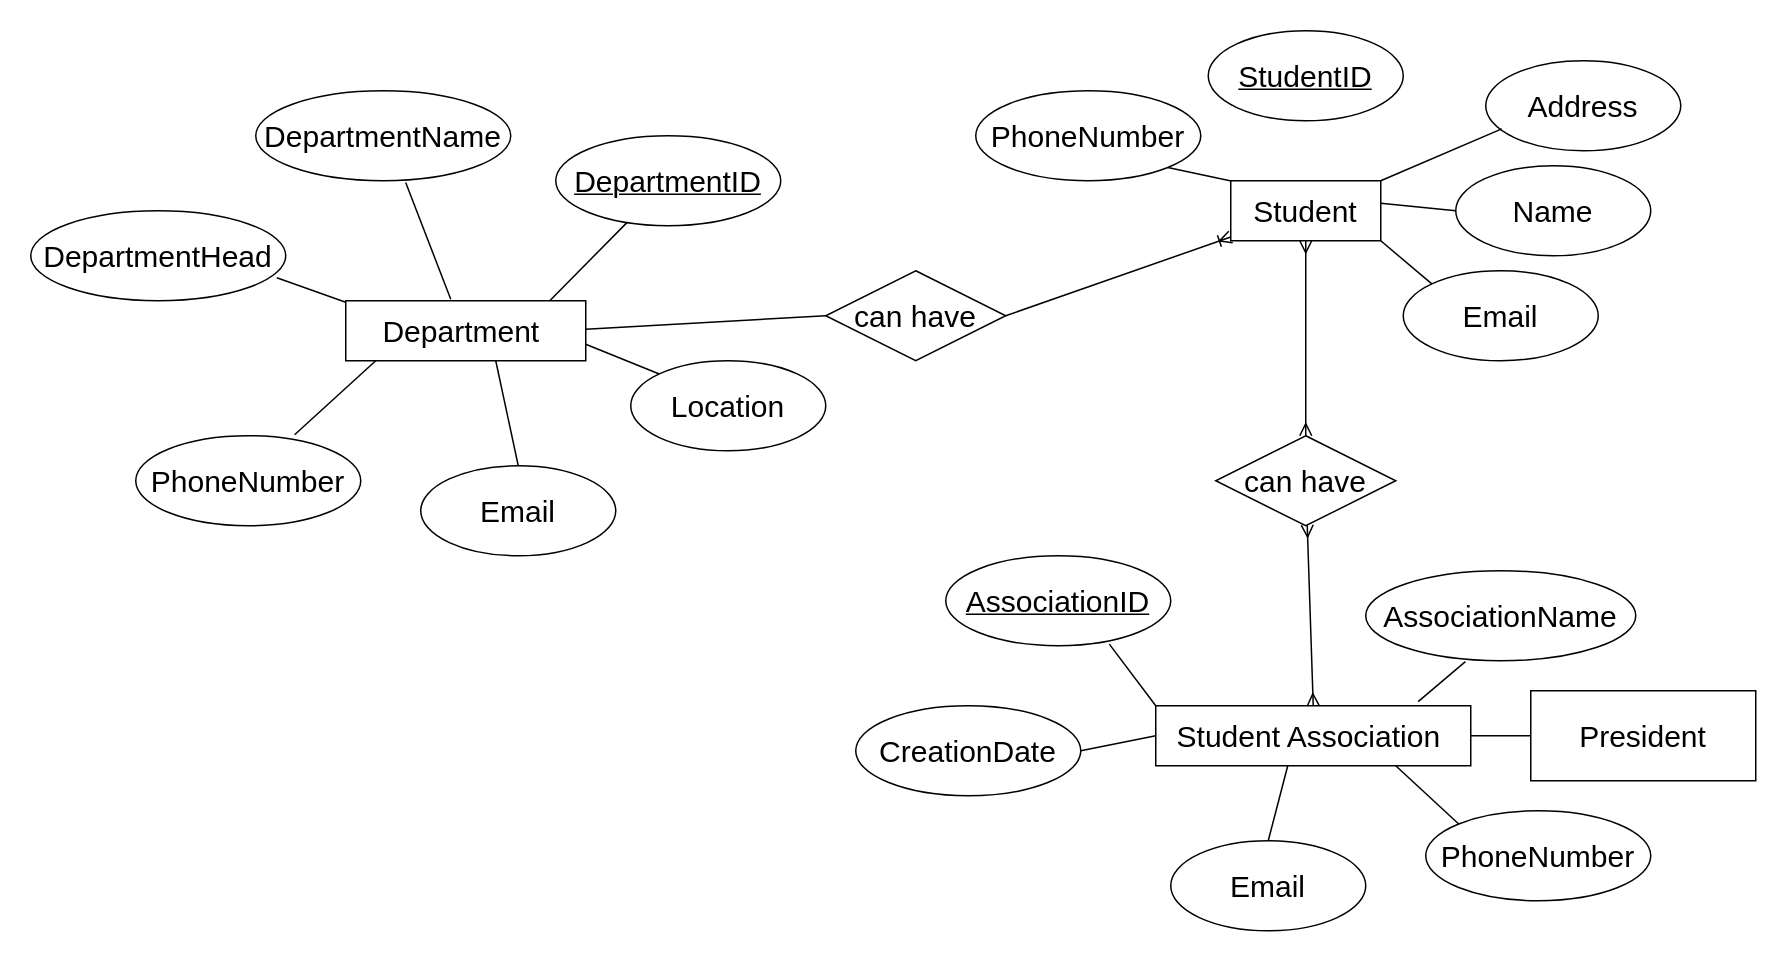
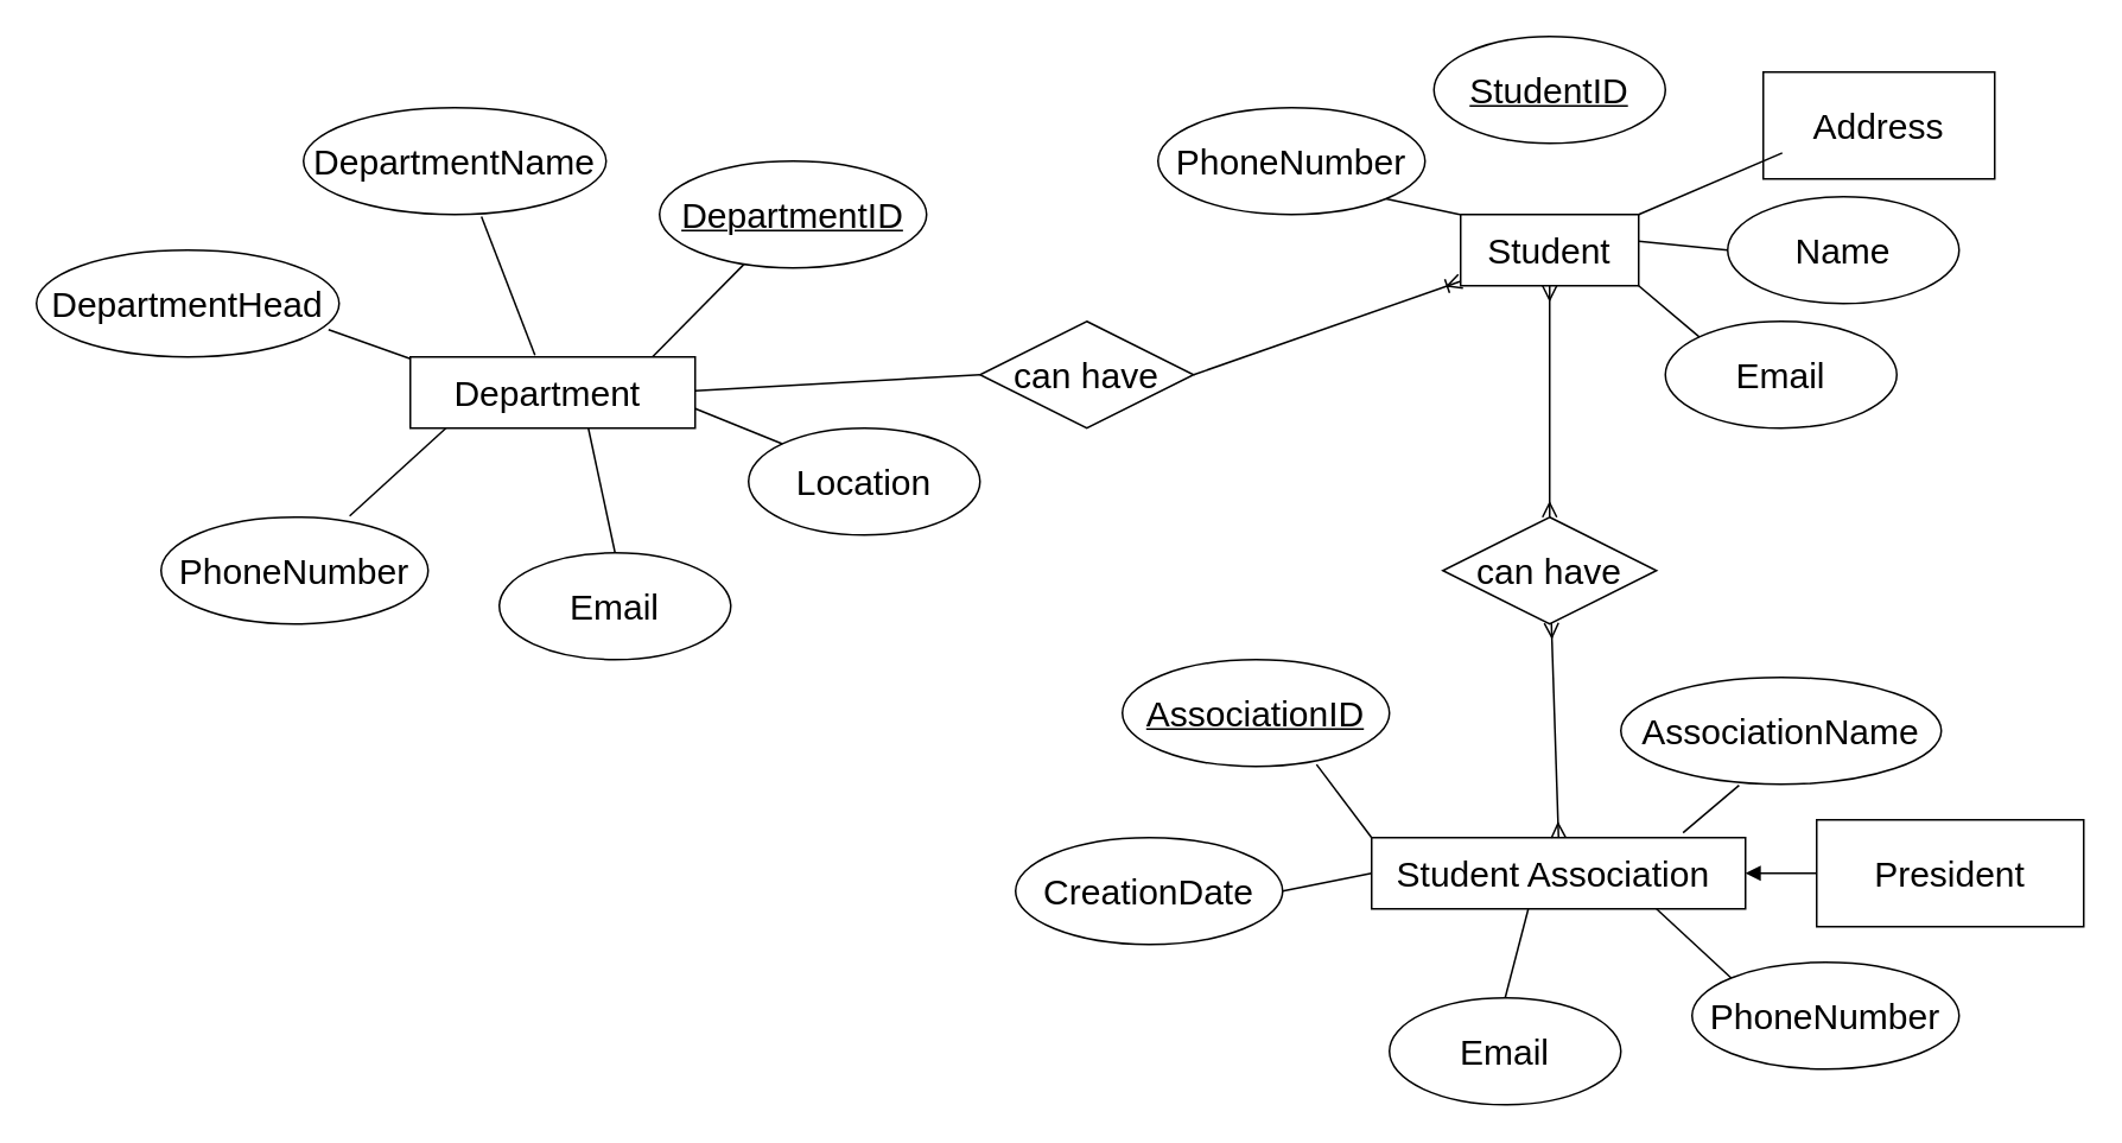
  <mxCell id="0" />
  <mxCell id="1" parent="0" />
  <mxCell id="2" value="&lt;font style=&quot;font-size: 20px;&quot;&gt;Student&lt;/font&gt;" style="whiteSpace=wrap;html=1;align=center;" parent="1" vertex="1"><mxGeometry x="820" y="120" width="100" height="40" as="geometry" /></mxCell>
  <mxCell id="3" value="&lt;font style=&quot;font-size: 20px;&quot;&gt;Name&lt;/font&gt;" style="ellipse;whiteSpace=wrap;html=1;align=center;" parent="1" vertex="1"><mxGeometry x="970" y="110" width="130" height="60" as="geometry" /></mxCell>
  <mxCell id="4" value="&lt;font style=&quot;font-size: 20px;&quot;&gt;StudentID&lt;/font&gt;" style="ellipse;whiteSpace=wrap;html=1;align=center;fontStyle=4;" parent="1" vertex="1"><mxGeometry x="805" y="20" width="130" height="60" as="geometry" /></mxCell>
  <mxCell id="5" value="&lt;font style=&quot;font-size: 20px;&quot;&gt;PhoneNumber&lt;/font&gt;" style="ellipse;whiteSpace=wrap;html=1;align=center;" parent="1" vertex="1"><mxGeometry x="650" y="60" width="150" height="60" as="geometry" /></mxCell>
- <mxCell id="6" value="&lt;font style=&quot;font-size: 20px;&quot;&gt;Address&lt;/font&gt;" style="ellipse;whiteSpace=wrap;html=1;align=center;" parent="1" vertex="1"><mxGeometry x="990" y="40" width="130" height="60" as="geometry" /></mxCell>
+ <mxCell id="6" value="&lt;font style=&quot;font-size: 20px;&quot;&gt;Address&lt;/font&gt;" style="whiteSpace=wrap;html=1;align=center;rounded=0;" parent="1" vertex="1"><mxGeometry x="990" y="40" width="130" height="60" as="geometry" /></mxCell>
  <mxCell id="7" value="&lt;font style=&quot;font-size: 20px;&quot;&gt;Email&lt;/font&gt;" style="ellipse;whiteSpace=wrap;html=1;align=center;" parent="1" vertex="1"><mxGeometry x="935" y="180" width="130" height="60" as="geometry" /></mxCell>
  <mxCell id="8" value="&lt;font style=&quot;font-size: 20px;&quot;&gt;AssociationID&lt;/font&gt;" style="ellipse;whiteSpace=wrap;html=1;align=center;fontStyle=4;" parent="1" vertex="1"><mxGeometry x="630" y="370" width="150" height="60" as="geometry" /></mxCell>
  <mxCell id="9" value="&lt;font style=&quot;font-size: 20px;&quot;&gt;DepartmentID&lt;/font&gt;" style="ellipse;whiteSpace=wrap;html=1;align=center;fontStyle=4;" parent="1" vertex="1"><mxGeometry x="370" y="90" width="150" height="60" as="geometry" /></mxCell>
  <mxCell id="10" value="" style="endArrow=none;html=1;rounded=0;entryX=0.082;entryY=0.757;entryDx=0;entryDy=0;entryPerimeter=0;" parent="1" target="6" edge="1"><mxGeometry width="50" height="50" relative="1" as="geometry"><mxPoint x="920" y="120" as="sourcePoint" /><mxPoint x="970" y="70" as="targetPoint" /></mxGeometry></mxCell>
  <mxCell id="11" value="" style="endArrow=none;html=1;rounded=0;entryX=0;entryY=0.5;entryDx=0;entryDy=0;" parent="1" target="3" edge="1"><mxGeometry width="50" height="50" relative="1" as="geometry"><mxPoint x="920" y="135" as="sourcePoint" /><mxPoint x="1001" y="100" as="targetPoint" /></mxGeometry></mxCell>
  <mxCell id="12" value="" style="endArrow=none;html=1;rounded=0;entryX=0;entryY=0;entryDx=0;entryDy=0;" parent="1" target="7" edge="1"><mxGeometry width="50" height="50" relative="1" as="geometry"><mxPoint x="920" y="160" as="sourcePoint" /><mxPoint x="1001" y="125" as="targetPoint" /></mxGeometry></mxCell>
  <mxCell id="13" value="" style="endArrow=none;html=1;rounded=0;entryX=1;entryY=1;entryDx=0;entryDy=0;" parent="1" target="5" edge="1"><mxGeometry width="50" height="50" relative="1" as="geometry"><mxPoint x="819.5" y="120" as="sourcePoint" /><mxPoint x="900.5" y="85" as="targetPoint" /></mxGeometry></mxCell>
  <mxCell id="14" value="&lt;font style=&quot;font-size: 20px;&quot;&gt;Student Association&amp;nbsp;&lt;/font&gt;" style="whiteSpace=wrap;html=1;align=center;" parent="1" vertex="1"><mxGeometry x="770" y="470" width="210" height="40" as="geometry" /></mxCell>
  <mxCell id="15" value="&lt;font style=&quot;font-size: 20px;&quot;&gt;PhoneNumber&lt;/font&gt;" style="ellipse;whiteSpace=wrap;html=1;align=center;" parent="1" vertex="1"><mxGeometry x="950" y="540" width="150" height="60" as="geometry" /></mxCell>
  <mxCell id="16" value="&lt;font style=&quot;font-size: 20px;&quot;&gt;Email&lt;/font&gt;" style="ellipse;whiteSpace=wrap;html=1;align=center;" parent="1" vertex="1"><mxGeometry x="780" y="560" width="130" height="60" as="geometry" /></mxCell>
  <mxCell id="17" value="" style="fontSize=12;html=1;endArrow=ERmany;startArrow=ERmany;rounded=0;exitX=0.5;exitY=0;exitDx=0;exitDy=0;" parent="1" source="19" edge="1"><mxGeometry width="100" height="100" relative="1" as="geometry"><mxPoint x="770" y="260" as="sourcePoint" /><mxPoint x="870" y="160" as="targetPoint" /></mxGeometry></mxCell>
  <mxCell id="18" value="" style="fontSize=12;html=1;endArrow=ERmany;startArrow=ERmany;rounded=0;exitX=0.5;exitY=0;exitDx=0;exitDy=0;" parent="1" source="14" target="19" edge="1"><mxGeometry width="100" height="100" relative="1" as="geometry"><mxPoint x="875" y="470" as="sourcePoint" /><mxPoint x="870" y="160" as="targetPoint" /></mxGeometry></mxCell>
  <mxCell id="19" value="&lt;font style=&quot;font-size: 20px;&quot;&gt;can have&lt;/font&gt;" style="shape=rhombus;perimeter=rhombusPerimeter;whiteSpace=wrap;html=1;align=center;" parent="1" vertex="1"><mxGeometry x="810" y="290" width="120" height="60" as="geometry" /></mxCell>
  <mxCell id="20" value="&lt;font style=&quot;font-size: 20px;&quot;&gt;President&lt;/font&gt;" style="whiteSpace=wrap;html=1;align=center;rounded=0;" parent="1" vertex="1"><mxGeometry x="1020" y="460" width="150" height="60" as="geometry" /></mxCell>
  <mxCell id="21" value="&lt;font style=&quot;font-size: 20px;&quot;&gt;CreationDate&lt;/font&gt;" style="ellipse;whiteSpace=wrap;html=1;align=center;" parent="1" vertex="1"><mxGeometry x="570" y="470" width="150" height="60" as="geometry" /></mxCell>
  <mxCell id="22" value="&lt;font style=&quot;font-size: 20px;&quot;&gt;AssociationName&lt;/font&gt;" style="ellipse;whiteSpace=wrap;html=1;align=center;" parent="1" vertex="1"><mxGeometry x="910" y="380" width="180" height="60" as="geometry" /></mxCell>
  <mxCell id="23" value="" style="endArrow=none;html=1;rounded=0;entryX=0.727;entryY=0.982;entryDx=0;entryDy=0;entryPerimeter=0;exitX=0;exitY=0;exitDx=0;exitDy=0;" parent="1" source="14" target="8" edge="1"><mxGeometry width="50" height="50" relative="1" as="geometry"><mxPoint x="770" y="469" as="sourcePoint" /><mxPoint x="728.5" y="460" as="targetPoint" /></mxGeometry></mxCell>
  <mxCell id="24" value="" style="endArrow=none;html=1;rounded=0;entryX=0.369;entryY=1.009;entryDx=0;entryDy=0;entryPerimeter=0;exitX=0.833;exitY=-0.069;exitDx=0;exitDy=0;exitPerimeter=0;" parent="1" source="14" target="22" edge="1"><mxGeometry width="50" height="50" relative="1" as="geometry"><mxPoint x="970" y="469" as="sourcePoint" /><mxPoint x="928.5" y="460" as="targetPoint" /></mxGeometry></mxCell>
- <mxCell id="25" value="" style="endArrow=none;html=1;rounded=0;entryX=1;entryY=0.5;entryDx=0;entryDy=0;exitX=0;exitY=0.5;exitDx=0;exitDy=0;" parent="1" source="20" target="14" edge="1"><mxGeometry width="50" height="50" relative="1" as="geometry"><mxPoint x="1020.75" y="504.5" as="sourcePoint" /><mxPoint x="979.25" y="495.5" as="targetPoint" /></mxGeometry></mxCell>
+ <mxCell id="25" value="" style="endArrow=block;html=1;rounded=0;entryX=1;entryY=0.5;entryDx=0;entryDy=0;exitX=0;exitY=0.5;exitDx=0;exitDy=0;" parent="1" source="20" target="14" edge="1"><mxGeometry width="50" height="50" relative="1" as="geometry"><mxPoint x="1020.75" y="504.5" as="sourcePoint" /><mxPoint x="979.25" y="495.5" as="targetPoint" /></mxGeometry></mxCell>
  <mxCell id="26" value="" style="endArrow=none;html=1;rounded=0;entryX=0;entryY=0;entryDx=0;entryDy=0;" parent="1" target="15" edge="1"><mxGeometry width="50" height="50" relative="1" as="geometry"><mxPoint x="930" y="510" as="sourcePoint" /><mxPoint x="980" y="460" as="targetPoint" /></mxGeometry></mxCell>
  <mxCell id="27" value="" style="endArrow=none;html=1;rounded=0;entryX=0.5;entryY=0;entryDx=0;entryDy=0;" parent="1" target="16" edge="1"><mxGeometry width="50" height="50" relative="1" as="geometry"><mxPoint x="858" y="510" as="sourcePoint" /><mxPoint x="900" y="549" as="targetPoint" /></mxGeometry></mxCell>
  <mxCell id="28" value="" style="endArrow=none;html=1;rounded=0;entryX=0;entryY=0.5;entryDx=0;entryDy=0;exitX=1;exitY=0.5;exitDx=0;exitDy=0;" parent="1" source="21" target="14" edge="1"><mxGeometry width="50" height="50" relative="1" as="geometry"><mxPoint x="710" y="540" as="sourcePoint" /><mxPoint x="760" y="490" as="targetPoint" /></mxGeometry></mxCell>
  <mxCell id="29" value="&lt;font style=&quot;font-size: 20px;&quot;&gt;Department&amp;nbsp;&lt;/font&gt;" style="whiteSpace=wrap;html=1;align=center;" parent="1" vertex="1"><mxGeometry x="230" y="200" width="160" height="40" as="geometry" /></mxCell>
  <mxCell id="30" value="&lt;font style=&quot;font-size: 20px;&quot;&gt;can have&lt;/font&gt;" style="shape=rhombus;perimeter=rhombusPerimeter;whiteSpace=wrap;html=1;align=center;" parent="1" vertex="1"><mxGeometry x="550" y="180" width="120" height="60" as="geometry" /></mxCell>
  <mxCell id="31" value="&lt;font style=&quot;font-size: 20px;&quot;&gt;PhoneNumber&lt;/font&gt;" style="ellipse;whiteSpace=wrap;html=1;align=center;" parent="1" vertex="1"><mxGeometry x="90" y="290" width="150" height="60" as="geometry" /></mxCell>
  <mxCell id="32" value="&lt;font style=&quot;font-size: 20px;&quot;&gt;Email&lt;/font&gt;" style="ellipse;whiteSpace=wrap;html=1;align=center;" parent="1" vertex="1"><mxGeometry x="280" y="310" width="130" height="60" as="geometry" /></mxCell>
  <mxCell id="33" value="&lt;font style=&quot;font-size: 20px;&quot;&gt;DepartmentName&lt;/font&gt;" style="ellipse;whiteSpace=wrap;html=1;align=center;" parent="1" vertex="1"><mxGeometry x="170" y="60" width="170" height="60" as="geometry" /></mxCell>
  <mxCell id="34" value="&lt;font style=&quot;font-size: 20px;&quot;&gt;DepartmentHead&lt;/font&gt;" style="ellipse;whiteSpace=wrap;html=1;align=center;" parent="1" vertex="1"><mxGeometry x="20" y="140" width="170" height="60" as="geometry" /></mxCell>
  <mxCell id="35" value="&lt;font style=&quot;font-size: 20px;&quot;&gt;Location&lt;/font&gt;" style="ellipse;whiteSpace=wrap;html=1;align=center;" parent="1" vertex="1"><mxGeometry x="420" y="240" width="130" height="60" as="geometry" /></mxCell>
  <mxCell id="36" value="" style="endArrow=none;html=1;rounded=0;entryX=0;entryY=0.5;entryDx=0;entryDy=0;exitX=0.5;exitY=0;exitDx=0;exitDy=0;" parent="1" source="32" edge="1"><mxGeometry width="50" height="50" relative="1" as="geometry"><mxPoint x="280" y="250" as="sourcePoint" /><mxPoint x="330" y="240" as="targetPoint" /></mxGeometry></mxCell>
  <mxCell id="37" value="" style="endArrow=none;html=1;rounded=0;entryX=0;entryY=0.5;entryDx=0;entryDy=0;exitX=0.706;exitY=-0.011;exitDx=0;exitDy=0;exitPerimeter=0;" parent="1" source="31" edge="1"><mxGeometry width="50" height="50" relative="1" as="geometry"><mxPoint x="200" y="250" as="sourcePoint" /><mxPoint x="250" y="240" as="targetPoint" /></mxGeometry></mxCell>
  <mxCell id="38" value="" style="endArrow=none;html=1;rounded=0;entryX=0;entryY=0.5;entryDx=0;entryDy=0;exitX=0.965;exitY=0.744;exitDx=0;exitDy=0;exitPerimeter=0;" parent="1" source="34" edge="1"><mxGeometry width="50" height="50" relative="1" as="geometry"><mxPoint x="176" y="250" as="sourcePoint" /><mxPoint x="230" y="201" as="targetPoint" /></mxGeometry></mxCell>
  <mxCell id="39" value="" style="endArrow=none;html=1;rounded=0;entryX=0.588;entryY=1.019;entryDx=0;entryDy=0;exitX=0.706;exitY=-0.011;exitDx=0;exitDy=0;exitPerimeter=0;entryPerimeter=0;" parent="1" target="33" edge="1"><mxGeometry width="50" height="50" relative="1" as="geometry"><mxPoint x="300" y="199" as="sourcePoint" /><mxPoint x="354" y="150" as="targetPoint" /></mxGeometry></mxCell>
  <mxCell id="40" value="" style="endArrow=none;html=1;rounded=0;exitX=0.706;exitY=-0.011;exitDx=0;exitDy=0;exitPerimeter=0;" parent="1" target="9" edge="1"><mxGeometry width="50" height="50" relative="1" as="geometry"><mxPoint x="366" y="200" as="sourcePoint" /><mxPoint x="420" y="151" as="targetPoint" /></mxGeometry></mxCell>
  <mxCell id="41" value="" style="endArrow=none;html=1;rounded=0;entryX=0;entryY=0;entryDx=0;entryDy=0;exitX=0.706;exitY=-0.011;exitDx=0;exitDy=0;exitPerimeter=0;" parent="1" target="35" edge="1"><mxGeometry width="50" height="50" relative="1" as="geometry"><mxPoint x="390" y="229" as="sourcePoint" /><mxPoint x="444" y="180" as="targetPoint" /></mxGeometry></mxCell>
  <mxCell id="42" value="" style="endArrow=none;html=1;rounded=0;exitX=0.706;exitY=-0.011;exitDx=0;exitDy=0;exitPerimeter=0;entryX=0;entryY=0.5;entryDx=0;entryDy=0;" parent="1" target="30" edge="1"><mxGeometry width="50" height="50" relative="1" as="geometry"><mxPoint x="390" y="219" as="sourcePoint" /><mxPoint x="444" y="170" as="targetPoint" /></mxGeometry></mxCell>
  <mxCell id="43" value="" style="fontSize=12;html=1;endArrow=ERoneToMany;rounded=0;" parent="1" target="2" edge="1"><mxGeometry width="100" height="100" relative="1" as="geometry"><mxPoint x="670" y="210" as="sourcePoint" /><mxPoint x="770" y="110" as="targetPoint" /></mxGeometry></mxCell>
